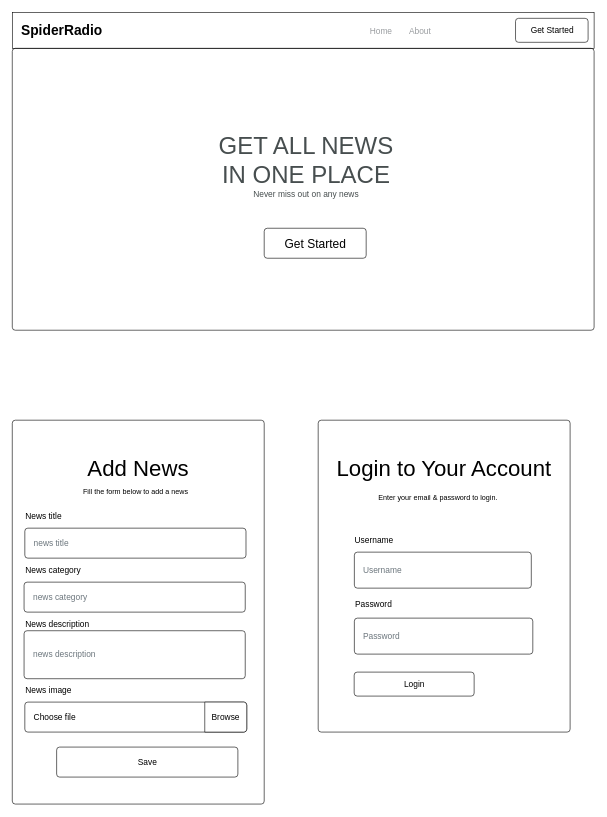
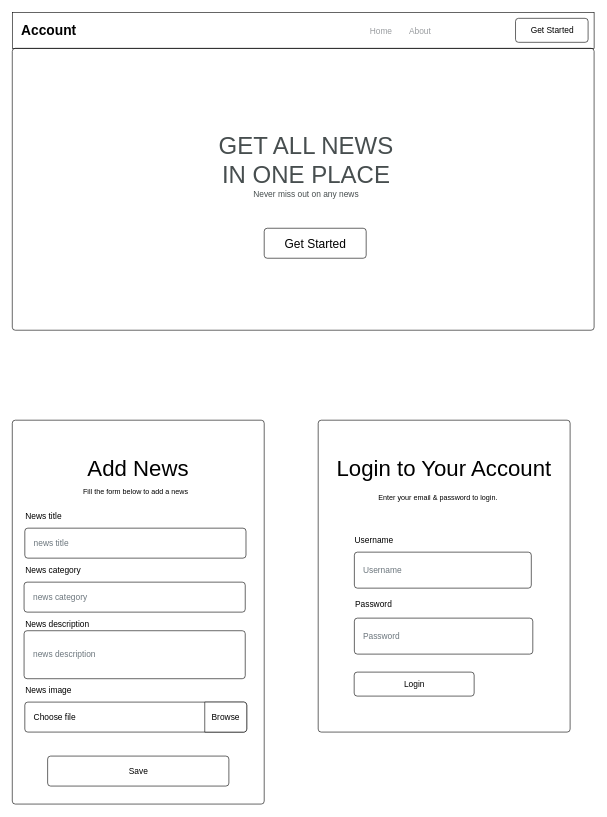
  <mxCell id="0" style=";html=1;" />
  <mxCell id="1" style=";html=1;" parent="0" />
  <mxCell id="2" value="&lt;span style=&quot;font-size: 37px&quot;&gt;Add News&lt;/span&gt;" style="html=1;shadow=0;dashed=0;shape=mxgraph.bootstrap.rrect;rSize=5;html=1;whiteSpace=wrap;align=center;spacing=15;fontSize=14;verticalAlign=top;spacingTop=40;fillColor=none;" parent="1" vertex="1"><mxGeometry x="20" y="700" width="420" height="640" as="geometry" /></mxCell>
  <mxCell id="3" value="" style="html=1;shadow=0;dashed=0;shape=mxgraph.bootstrap.rrect;rSize=5;html=1;whiteSpace=wrap;align=center;spacing=15;fontSize=14;verticalAlign=top;spacingTop=40;fillColor=none;" parent="1" vertex="1"><mxGeometry x="20" y="80" width="970" height="470" as="geometry" /></mxCell>
- <mxCell id="4" value="&lt;span style=&quot;font-size: 23px&quot;&gt;&lt;b&gt;SpiderRadio&lt;/b&gt;&lt;/span&gt;" style="html=1;shadow=0;dashed=0;fontSize=16;align=left;spacing=15;fillColor=none;" parent="1" vertex="1"><mxGeometry x="20" y="20" width="970" height="60" as="geometry" /></mxCell>
+ <mxCell id="4" value="&lt;span style=&quot;font-size: 23px&quot;&gt;&lt;b&gt;Account&lt;/b&gt;&lt;/span&gt;" style="html=1;shadow=0;dashed=0;fontSize=16;align=left;spacing=15;fillColor=none;" parent="1" vertex="1"><mxGeometry x="20" y="20" width="970" height="60" as="geometry" /></mxCell>
  <mxCell id="5" value="Home" style="fillColor=none;strokeColor=none;fontSize=14;fontColor=#9A9DA0;align=center;" parent="4" vertex="1"><mxGeometry width="70" height="40" relative="1" as="geometry"><mxPoint x="580" y="10" as="offset" /></mxGeometry></mxCell>
  <mxCell id="6" value="Get Started" style="html=1;shadow=0;dashed=0;shape=mxgraph.bootstrap.rrect;rSize=5;fontSize=14;fillColor=none;" parent="4" vertex="1"><mxGeometry x="1" width="121" height="40" relative="1" as="geometry"><mxPoint x="-131" y="10" as="offset" /></mxGeometry></mxCell>
  <mxCell id="7" value="About" style="fillColor=none;strokeColor=none;fontSize=14;fontColor=#9A9DA0;align=center;" parent="4" vertex="1"><mxGeometry x="645" y="10" width="70" height="40" as="geometry" /></mxCell>
  <mxCell id="8" value="&lt;br&gt;&lt;br&gt;&lt;div&gt;&lt;span style=&quot;color: rgb(71 , 78 , 79) ; font-family: &amp;#34;helvetica&amp;#34; ; font-size: 40px&quot;&gt;GET ALL NEWS&lt;/span&gt;&lt;/div&gt;&lt;div&gt;&lt;span style=&quot;color: rgb(71 , 78 , 79) ; font-family: &amp;#34;helvetica&amp;#34; ; font-size: 40px&quot;&gt;IN ONE PLACE&lt;/span&gt;&lt;/div&gt;&lt;div&gt;&lt;span style=&quot;color: rgb(71 , 78 , 79) ; font-family: &amp;#34;helvetica&amp;#34; ; font-size: 14px&quot;&gt;Never miss out on any news&lt;/span&gt;&lt;br&gt;&lt;/div&gt;" style="text;html=1;align=center;verticalAlign=middle;whiteSpace=wrap;rounded=0;" parent="1" vertex="1"><mxGeometry x="250" y="180" width="520" height="160" as="geometry" /></mxCell>
  <mxCell id="9" value="&lt;font style=&quot;font-size: 20px&quot; color=&quot;#000000&quot;&gt;Get Started&lt;/font&gt;" style="html=1;shadow=0;dashed=0;shape=mxgraph.bootstrap.rrect;rSize=5;fontSize=14;fontColor=#1CA5B8;fillColor=none;" parent="1" vertex="1"><mxGeometry x="440" y="380" width="170" height="50" as="geometry" /></mxCell>
  <mxCell id="10" value="news title" style="html=1;shadow=0;dashed=0;shape=mxgraph.bootstrap.rrect;rSize=5;fillColor=none;align=left;spacing=15;fontSize=14;fontColor=#6C767D;" parent="1" vertex="1"><mxGeometry x="40.87" y="880" width="368.75" height="50" as="geometry" /></mxCell>
  <mxCell id="11" value="news category" style="html=1;shadow=0;dashed=0;shape=mxgraph.bootstrap.rrect;rSize=5;fillColor=none;align=left;spacing=15;fontSize=14;fontColor=#6C767D;" parent="1" vertex="1"><mxGeometry x="39.62" y="970" width="368.75" height="50" as="geometry" /></mxCell>
- <mxCell id="12" value="Save" style="html=1;shadow=0;dashed=0;shape=mxgraph.bootstrap.rrect;rSize=5;align=center;fontSize=14;fillColor=none;" parent="1" vertex="1"><mxGeometry x="93.91" y="1245" width="302.19" height="50" as="geometry" /></mxCell>
+ <mxCell id="12" value="Save" style="html=1;shadow=0;dashed=0;shape=mxgraph.bootstrap.rrect;rSize=5;align=center;fontSize=14;fillColor=none;" parent="1" vertex="1"><mxGeometry x="78.91" y="1260" width="302.19" height="50" as="geometry" /></mxCell>
  <mxCell id="13" value="&lt;font style=&quot;font-size: 14px&quot;&gt;News title&lt;/font&gt;" style="text;html=1;strokeColor=none;fillColor=none;align=left;verticalAlign=middle;whiteSpace=wrap;rounded=0;" parent="1" vertex="1"><mxGeometry x="39.62" y="850" width="108.75" height="20" as="geometry" /></mxCell>
  <mxCell id="14" value="&lt;span style=&quot;font-size: 14px&quot;&gt;News category&lt;/span&gt;" style="text;html=1;strokeColor=none;fillColor=none;align=left;verticalAlign=middle;whiteSpace=wrap;rounded=0;" parent="1" vertex="1"><mxGeometry x="39.62" y="940" width="108.75" height="20" as="geometry" /></mxCell>
  <mxCell id="15" value="Fill the form below to add a news" style="text;align=center;verticalAlign=middle;rounded=0;whiteSpace=wrap;html=1;" parent="1" vertex="1"><mxGeometry x="55.63" y="810" width="340" height="20" as="geometry" /></mxCell>
  <mxCell id="16" value="&lt;span style=&quot;font-size: 37px&quot;&gt;Login to Your Account&lt;/span&gt;&lt;br&gt;&lt;div style=&quot;text-align: left ; font-size: 17px&quot;&gt;&lt;br&gt;&lt;/div&gt;" style="html=1;shadow=0;dashed=0;shape=mxgraph.bootstrap.rrect;rSize=5;html=1;whiteSpace=wrap;align=center;spacing=15;fontSize=14;verticalAlign=top;spacingTop=40;fillColor=none;" parent="1" vertex="1"><mxGeometry x="530" y="700" width="420" height="520" as="geometry" /></mxCell>
  <mxCell id="17" value="Username" style="html=1;shadow=0;dashed=0;shape=mxgraph.bootstrap.rrect;rSize=5;fillColor=none;align=left;spacing=15;fontSize=14;fontColor=#6C767D;" parent="1" vertex="1"><mxGeometry x="590.31" y="920" width="295" height="60" as="geometry" /></mxCell>
  <mxCell id="18" value="Password" style="html=1;shadow=0;dashed=0;shape=mxgraph.bootstrap.rrect;rSize=5;fillColor=none;align=left;spacing=15;fontSize=14;fontColor=#6C767D;" parent="1" vertex="1"><mxGeometry x="590.31" y="1030" width="297.5" height="60" as="geometry" /></mxCell>
  <mxCell id="19" value="Login" style="html=1;shadow=0;dashed=0;shape=mxgraph.bootstrap.rrect;rSize=5;align=center;fontSize=14;fillColor=none;" parent="1" vertex="1"><mxGeometry x="590" y="1120" width="200" height="40" as="geometry" /></mxCell>
  <mxCell id="20" value="&lt;font style=&quot;font-size: 14px&quot;&gt;Username&lt;/font&gt;" style="text;html=1;strokeColor=none;fillColor=none;align=left;verticalAlign=middle;whiteSpace=wrap;rounded=0;" parent="1" vertex="1"><mxGeometry x="589.06" y="890" width="108.75" height="20" as="geometry" /></mxCell>
  <mxCell id="21" value="&lt;font style=&quot;font-size: 14px&quot;&gt;Password&lt;/font&gt;" style="text;html=1;strokeColor=none;fillColor=none;align=center;verticalAlign=middle;whiteSpace=wrap;rounded=0;" parent="1" vertex="1"><mxGeometry x="567.81" y="997" width="108.75" height="20" as="geometry" /></mxCell>
  <mxCell id="22" value="Enter your email &amp;amp; password to login." style="text;align=center;verticalAlign=middle;rounded=0;whiteSpace=wrap;html=1;" parent="1" vertex="1"><mxGeometry x="560" y="820" width="340" height="20" as="geometry" /></mxCell>
  <mxCell id="23" value="news description" style="html=1;shadow=0;dashed=0;shape=mxgraph.bootstrap.rrect;rSize=5;fillColor=none;align=left;spacing=15;fontSize=14;fontColor=#6C767D;" parent="1" vertex="1"><mxGeometry x="39.62" y="1051" width="368.75" height="80" as="geometry" /></mxCell>
  <mxCell id="24" value="&lt;span style=&quot;font-size: 14px&quot;&gt;News description&lt;/span&gt;" style="text;html=1;strokeColor=none;fillColor=none;align=left;verticalAlign=middle;whiteSpace=wrap;rounded=0;" parent="1" vertex="1"><mxGeometry x="40.38" y="1030" width="128.37" height="20" as="geometry" /></mxCell>
  <mxCell id="25" value="Choose file" style="html=1;shadow=0;dashed=0;shape=mxgraph.bootstrap.rrect;rSize=5;html=1;whiteSpace=wrap;align=left;spacingLeft=0;spacing=15;fontSize=14;fillColor=none;" parent="1" vertex="1"><mxGeometry x="40.87" y="1170" width="370" height="50" as="geometry" /></mxCell>
  <mxCell id="26" value="Browse" style="html=1;shadow=0;dashed=0;shape=mxgraph.bootstrap.rightButton;rSize=5;perimeter=none;whiteSpace=wrap;resizeHeight=1;fontSize=14;" parent="25" vertex="1"><mxGeometry x="1" width="70" height="50" relative="1" as="geometry"><mxPoint x="-70" as="offset" /></mxGeometry></mxCell>
  <mxCell id="27" value="&lt;span style=&quot;font-size: 14px&quot;&gt;News image&lt;/span&gt;" style="text;html=1;strokeColor=none;fillColor=none;align=left;verticalAlign=middle;whiteSpace=wrap;rounded=0;" parent="1" vertex="1"><mxGeometry x="39.62" y="1140" width="108.75" height="20" as="geometry" /></mxCell>
